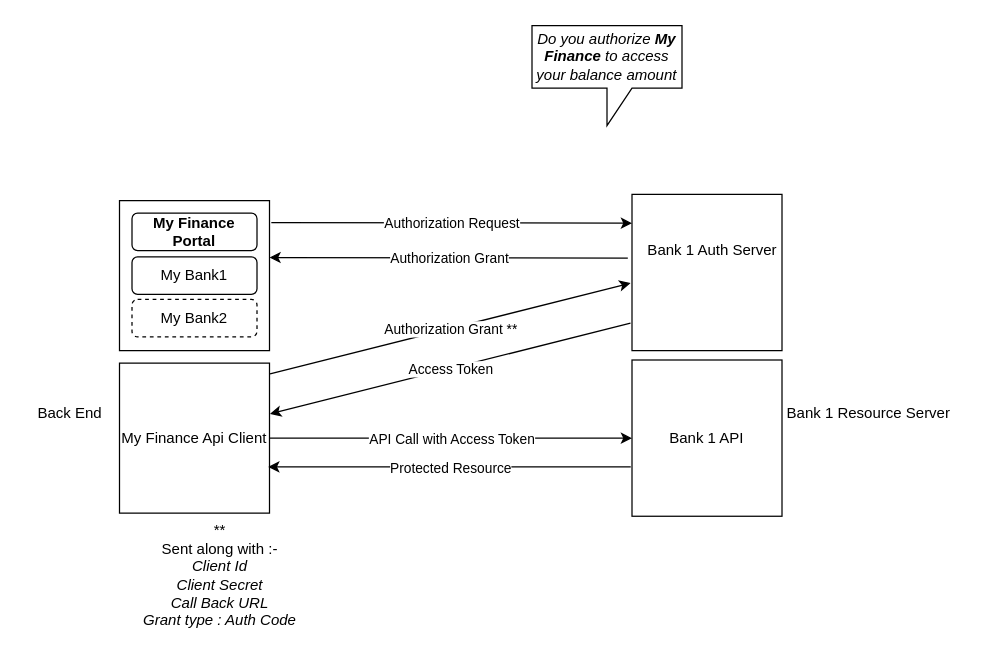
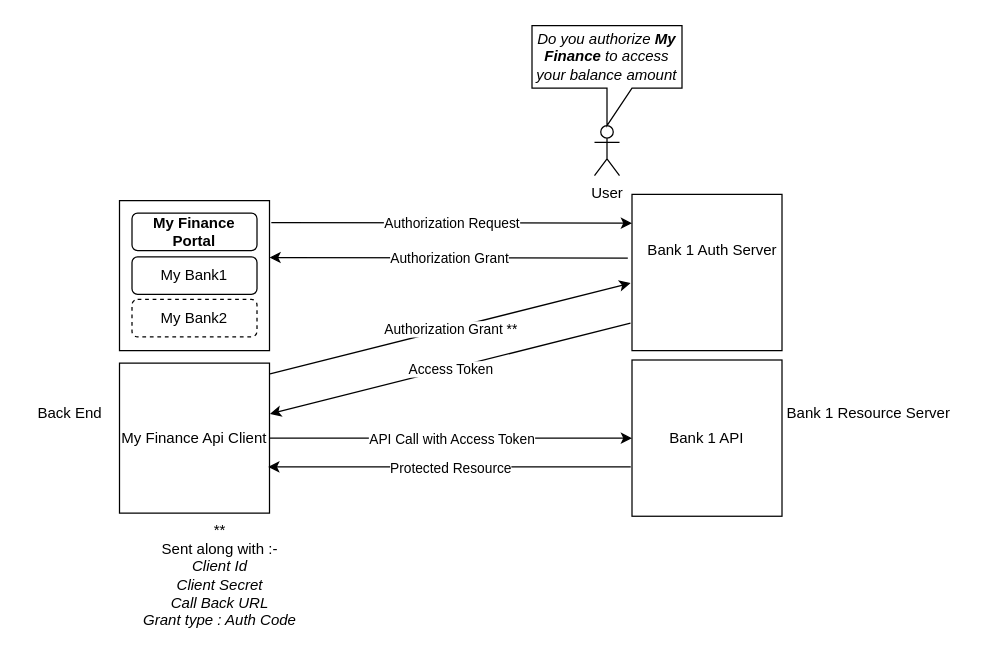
  <mxCell id="0" />
  <mxCell id="1" parent="0" />
  <mxCell id="2" value="" style="whiteSpace=wrap;html=1;aspect=fixed;" vertex="1" parent="1"><mxGeometry x="95" y="160" width="120" height="120" as="geometry" /></mxCell>
  <mxCell id="3" value="&lt;b&gt;My Finance Portal&lt;/b&gt;" style="rounded=1;whiteSpace=wrap;html=1;" vertex="1" parent="1"><mxGeometry x="105" y="170" width="100" height="30" as="geometry" /></mxCell>
  <mxCell id="4" value="My Bank2" style="rounded=1;whiteSpace=wrap;html=1;dashed=1;" vertex="1" parent="1"><mxGeometry x="105" y="239" width="100" height="30" as="geometry" /></mxCell>
  <mxCell id="5" value="My Finance Api Client" style="whiteSpace=wrap;html=1;aspect=fixed;" vertex="1" parent="1"><mxGeometry x="95" y="290" width="120" height="120" as="geometry" /></mxCell>
  <mxCell id="6" value="My Bank1" style="rounded=1;whiteSpace=wrap;html=1;" vertex="1" parent="1"><mxGeometry x="105" y="205" width="100" height="30" as="geometry" /></mxCell>
  <mxCell id="7" value="Back End" style="text;html=1;align=center;verticalAlign=middle;resizable=0;points=[];autosize=1;strokeColor=none;fillColor=none;" vertex="1" parent="1"><mxGeometry x="20" y="315" width="70" height="30" as="geometry" /></mxCell>
  <mxCell id="8" value="" style="rounded=0;whiteSpace=wrap;html=1;" vertex="1" parent="1"><mxGeometry x="505" y="155" width="120" height="125" as="geometry" /></mxCell>
  <mxCell id="9" value="Bank 1 API" style="rounded=0;whiteSpace=wrap;html=1;" vertex="1" parent="1"><mxGeometry x="505" y="287.5" width="120" height="125" as="geometry" /></mxCell>
  <mxCell id="10" value="Bank 1 Auth Server" style="text;html=1;align=center;verticalAlign=middle;resizable=0;points=[];autosize=1;strokeColor=none;fillColor=none;" vertex="1" parent="1"><mxGeometry x="504" y="185" width="130" height="30" as="geometry" /></mxCell>
  <mxCell id="11" value="Bank 1 Resource Server" style="text;html=1;align=center;verticalAlign=middle;resizable=0;points=[];autosize=1;strokeColor=none;fillColor=none;" vertex="1" parent="1"><mxGeometry x="619" y="315" width="150" height="30" as="geometry" /></mxCell>
+ <mxCell id="12" value="User" style="shape=umlActor;verticalLabelPosition=bottom;verticalAlign=top;html=1;outlineConnect=0;" vertex="1" parent="1"><mxGeometry x="475" y="100" width="20" height="40" as="geometry" /></mxCell>
  <mxCell id="13" value="&lt;i&gt;Do you authorize &lt;b&gt;My Finance&lt;/b&gt; to access your balance amount&lt;/i&gt;" style="shape=callout;whiteSpace=wrap;html=1;perimeter=calloutPerimeter;" vertex="1" parent="1"><mxGeometry x="425" y="20" width="120" height="80" as="geometry" /></mxCell>
  <mxCell id="14" value="" style="endArrow=classic;html=1;rounded=0;exitX=1.012;exitY=0.147;exitDx=0;exitDy=0;exitPerimeter=0;" edge="1" parent="1" source="2"><mxGeometry relative="1" as="geometry"><mxPoint x="215" y="170" as="sourcePoint" /><mxPoint x="505" y="178" as="targetPoint" /></mxGeometry></mxCell>
  <mxCell id="15" value="Authorization Request" style="edgeLabel;resizable=0;html=1;align=center;verticalAlign=middle;" connectable="0" vertex="1" parent="14"><mxGeometry relative="1" as="geometry" /></mxCell>
  <mxCell id="16" value="" style="endArrow=classic;html=1;rounded=0;exitX=-0.018;exitY=0.702;exitDx=0;exitDy=0;exitPerimeter=0;" edge="1" parent="1" source="10"><mxGeometry relative="1" as="geometry"><mxPoint x="395" y="205" as="sourcePoint" /><mxPoint x="215" y="205.53" as="targetPoint" /><Array as="points" /></mxGeometry></mxCell>
  <mxCell id="17" value="Authorization Grant" style="edgeLabel;resizable=0;html=1;align=center;verticalAlign=middle;" connectable="0" vertex="1" parent="16"><mxGeometry relative="1" as="geometry" /></mxCell>
  <mxCell id="18" value="" style="endArrow=classic;html=1;rounded=0;exitX=1.012;exitY=0.147;exitDx=0;exitDy=0;exitPerimeter=0;entryX=-0.01;entryY=0.568;entryDx=0;entryDy=0;entryPerimeter=0;" edge="1" parent="1" target="8"><mxGeometry relative="1" as="geometry"><mxPoint x="215.44" y="298.64" as="sourcePoint" /><mxPoint x="504" y="299" as="targetPoint" /></mxGeometry></mxCell>
  <mxCell id="19" value="Authorization Grant **" style="edgeLabel;resizable=0;html=1;align=center;verticalAlign=middle;" connectable="0" vertex="1" parent="18"><mxGeometry relative="1" as="geometry" /></mxCell>
  <mxCell id="20" value="" style="endArrow=classic;html=1;rounded=0;exitX=1.012;exitY=0.147;exitDx=0;exitDy=0;exitPerimeter=0;entryX=-0.01;entryY=0.568;entryDx=0;entryDy=0;entryPerimeter=0;" edge="1" parent="1"><mxGeometry relative="1" as="geometry"><mxPoint x="503.8" y="258" as="sourcePoint" /><mxPoint x="215.44" y="330.64" as="targetPoint" /></mxGeometry></mxCell>
  <mxCell id="21" value="Access Token" style="edgeLabel;resizable=0;html=1;align=center;verticalAlign=middle;" connectable="0" vertex="1" parent="20"><mxGeometry relative="1" as="geometry" /></mxCell>
  <mxCell id="22" value="" style="endArrow=classic;html=1;rounded=0;exitX=1;exitY=0.5;exitDx=0;exitDy=0;entryX=0;entryY=0.5;entryDx=0;entryDy=0;" edge="1" parent="1" source="5" target="9"><mxGeometry relative="1" as="geometry"><mxPoint x="216.44" y="355.64" as="sourcePoint" /><mxPoint x="504.8" y="283" as="targetPoint" /></mxGeometry></mxCell>
  <mxCell id="23" value="API Call with Access Token" style="edgeLabel;resizable=0;html=1;align=center;verticalAlign=middle;" connectable="0" vertex="1" parent="22"><mxGeometry relative="1" as="geometry" /></mxCell>
  <mxCell id="24" value="" style="endArrow=classic;html=1;rounded=0;exitX=1;exitY=0.5;exitDx=0;exitDy=0;entryX=0;entryY=0.5;entryDx=0;entryDy=0;" edge="1" parent="1"><mxGeometry relative="1" as="geometry"><mxPoint x="504" y="373" as="sourcePoint" /><mxPoint x="214" y="373" as="targetPoint" /></mxGeometry></mxCell>
  <mxCell id="25" value="Protected Resource" style="edgeLabel;resizable=0;html=1;align=center;verticalAlign=middle;" connectable="0" vertex="1" parent="24"><mxGeometry relative="1" as="geometry" /></mxCell>
  <mxCell id="26" value="**&lt;br&gt;Sent along with :-&lt;br&gt;&lt;i&gt;Client Id&lt;br&gt;Client Secret&lt;br&gt;Call Back URL&lt;br&gt;Grant type : Auth Code&lt;/i&gt;" style="text;html=1;align=center;verticalAlign=middle;resizable=0;points=[];autosize=1;strokeColor=none;fillColor=none;" vertex="1" parent="1"><mxGeometry x="100" y="410" width="150" height="100" as="geometry" /></mxCell>
